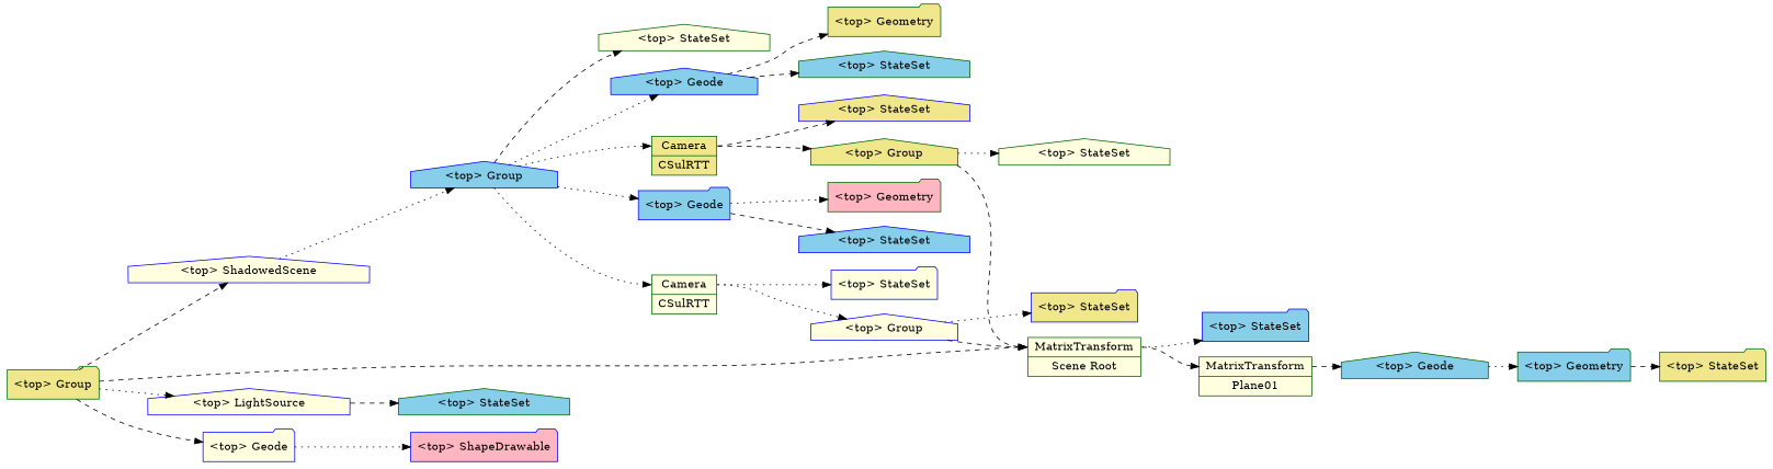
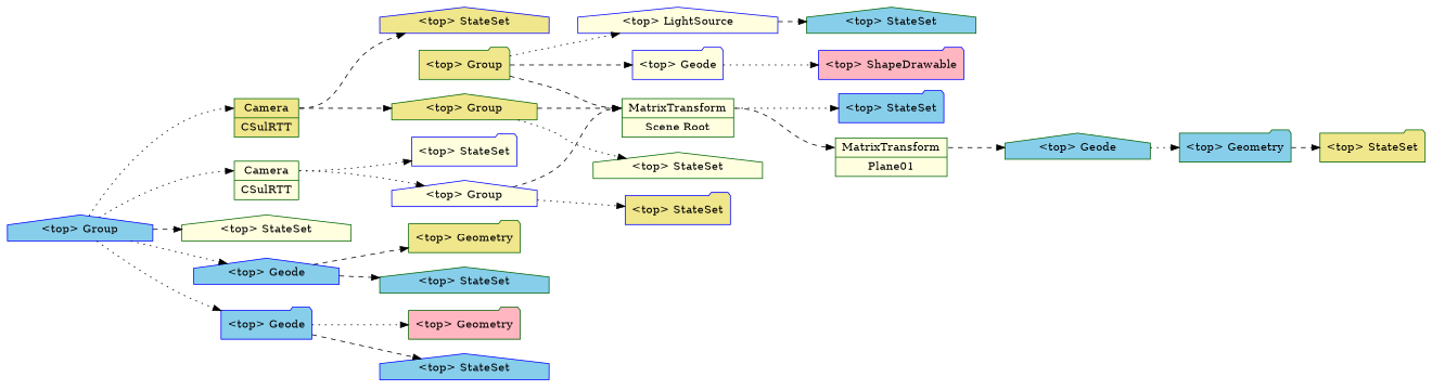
  digraph {
    rankdir=LR
    node [color=darkgreen fillColor=white shape=house style="solid,filled" fillcolor=lightyellow]
    edge [headport=top style=dashed tailport=top]
    n1 [height=0.50 label="<top> Group" shape=folder width=0.75 fillcolor=khaki]
    n2 [height=0.67 label="<top> MatrixTransform| Scene Root" shape=record width=1.53]
    n3 [color=blue height=0.50 label="<top> LightSource" width=1.17]
    n4 [color=blue height=0.50 label="<top> Geode" shape=folder width=0.75]
-   n5 [color=blue height=0.50 label="<top> ShadowedScene" width=1.50]
    n6 [color=blue height=0.50 label="<top> StateSet" shape=folder style="solid, filled,filled" width=0.86 fillcolor=skyblue]
    n7 [height=0.67 label="<top> MatrixTransform| Plane01" shape=record width=1.53]
    n8 [height=0.50 label="<top> Geode" width=0.75 fillcolor=skyblue]
    n9 [height=0.50 label="<top> Geometry" shape=folder style="solid, filled,filled" width=1.00 fillcolor=skyblue]
    n10 [height=0.50 label="<top> StateSet" shape=folder style="solid, filled,filled" width=0.86 fillcolor=khaki]
    n11 [height=0.50 label="<top> StateSet" style="solid, filled,filled" width=0.86 fillcolor=skyblue]
    n12 [color=blue height=0.50 label="<top> ShapeDrawable" shape=folder style="solid, filled,filled" width=1.42 fillcolor=lightpink]
    n13 [color=blue height=0.50 label="<top> Group" width=0.75 fillcolor=skyblue]
    n14 [height=0.50 label="<top> StateSet" style="solid, filled,filled" width=0.86]
    n15 [color=blue height=0.50 label="<top> Geode" width=0.75 fillcolor=skyblue]
    n16 [height=0.67 label="<top> Camera| CSulRTT" shape=record width=1.00 fillcolor=khaki]
    n17 [color=blue height=0.50 label="<top> Geode" shape=folder width=0.75 fillcolor=skyblue]
    n18 [height=0.67 label="<top> Camera| CSulRTT" shape=record width=1.00]
    n19 [height=0.50 label="<top> StateSet" style="solid, filled,filled" width=0.86 fillcolor=skyblue]
    n20 [height=0.50 label="<top> Geometry" shape=folder style="solid, filled,filled" width=1.00 fillcolor=khaki]
    n21 [color=blue height=0.50 label="<top> StateSet" style="solid, filled,filled" width=0.86 fillcolor=khaki]
    n22 [height=0.50 label="<top> Group" width=0.75 fillcolor=khaki]
    n23 [height=0.50 label="<top> StateSet" style="solid, filled,filled" width=0.86]
    n24 [color=blue height=0.50 label="<top> StateSet" style="solid, filled,filled" width=0.86 fillcolor=skyblue]
    n25 [height=0.50 label="<top> Geometry" shape=folder style="solid, filled,filled" width=1.00 fillcolor=lightpink]
    n26 [color=blue height=0.50 label="<top> StateSet" shape=folder style="solid, filled,filled" width=0.86]
    n27 [color=blue height=0.50 label="<top> Group" width=0.75]
    n28 [color=blue height=0.50 label="<top> StateSet" shape=folder style="solid, filled,filled" width=0.86 fillcolor=khaki]
    n1 -> n2
    n1 -> n3 [style=dotted]
    n1 -> n4
-   n1 -> n5
    n2 -> n6 [style=dotted]
    n2 -> n7
    n3 -> n11
    n4 -> n12 [style=dotted]
-   n5 -> n13 [style=dotted]
    n7 -> n8
    n8 -> n9 [style=dotted]
    n9 -> n10
    n13 -> n14
    n13 -> n15 [style=dotted]
    n13 -> n16 [style=dotted]
    n13 -> n17 [style=dotted]
    n13 -> n18 [style=dotted]
    n15 -> n19
    n15 -> n20
    n16 -> n21
    n16 -> n22
    n17 -> n24
    n17 -> n25 [style=dotted]
    n18 -> n26 [style=dotted]
    n18 -> n27 [style=dotted]
    n22 -> n2
    n22 -> n23 [style=dotted]
    n27 -> n2
    n27 -> n28 [style=dotted]
  }
